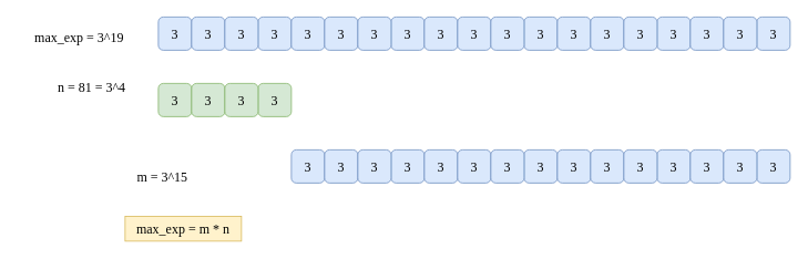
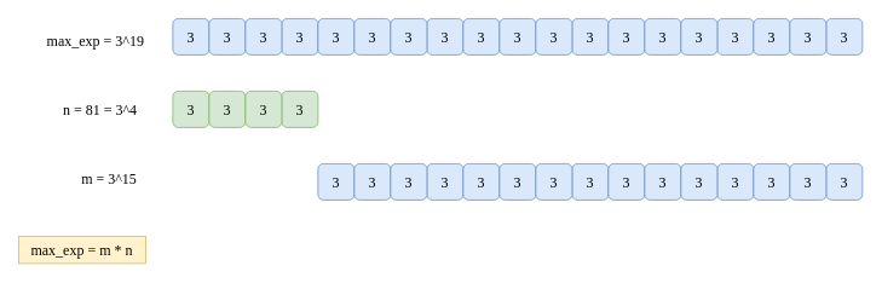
  <mxCell id="0" />
  <mxCell id="1" parent="0" />
  <mxCell id="2" value="3" style="rounded=1;whiteSpace=wrap;html=1;shadow=0;strokeColor=#6c8ebf;strokeWidth=1;fontFamily=Ubuntu;fontSize=16;fontStyle=0;fillColor=#dae8fc;" vertex="1" parent="1"><mxGeometry x="310" y="20" width="40" height="40" as="geometry" /></mxCell>
  <mxCell id="3" value="3" style="rounded=1;whiteSpace=wrap;html=1;shadow=0;strokeColor=#6c8ebf;strokeWidth=1;fontFamily=Ubuntu;fontSize=16;fontStyle=0;fillColor=#dae8fc;" vertex="1" parent="1"><mxGeometry x="190" y="20" width="40" height="40" as="geometry" /></mxCell>
  <mxCell id="4" value="3" style="rounded=1;whiteSpace=wrap;html=1;shadow=0;strokeColor=#6c8ebf;strokeWidth=1;fontFamily=Ubuntu;fontSize=16;fontStyle=0;fillColor=#dae8fc;" vertex="1" parent="1"><mxGeometry x="230" y="20" width="40" height="40" as="geometry" /></mxCell>
  <mxCell id="5" value="3" style="rounded=1;whiteSpace=wrap;html=1;shadow=0;strokeColor=#6c8ebf;strokeWidth=1;fontFamily=Ubuntu;fontSize=16;fontStyle=0;fillColor=#dae8fc;" vertex="1" parent="1"><mxGeometry x="270" y="20" width="40" height="40" as="geometry" /></mxCell>
- <mxCell id="6" value="max_exp = 3^19" style="text;html=1;align=center;verticalAlign=middle;whiteSpace=wrap;rounded=0;fontFamily=Ubuntu;fontSize=16;fontStyle=0;" vertex="1" parent="1"><mxGeometry x="30" y="30" width="130" height="30" as="geometry" /></mxCell>
- <mxCell id="7" value="n = 81 = 3^4" style="text;html=1;align=center;verticalAlign=middle;whiteSpace=wrap;rounded=0;fontFamily=Ubuntu;fontSize=16;fontStyle=0;" vertex="1" parent="1"><mxGeometry x="60" y="90" width="100" height="30" as="geometry" /></mxCell>
+ <mxCell id="6" value="max_exp = 3^19" style="text;html=1;align=center;verticalAlign=middle;whiteSpace=wrap;rounded=0;fontFamily=Ubuntu;fontSize=16;fontStyle=0;" vertex="1" parent="1"><mxGeometry x="40" y="30" width="130" height="30" as="geometry" /></mxCell>
+ <mxCell id="7" value="n = 81 = 3^4" style="text;html=1;align=center;verticalAlign=middle;whiteSpace=wrap;rounded=0;fontFamily=Ubuntu;fontSize=16;fontStyle=0;" vertex="1" parent="1"><mxGeometry x="60" y="105" width="100" height="30" as="geometry" /></mxCell>
  <mxCell id="8" value="3" style="rounded=1;whiteSpace=wrap;html=1;shadow=0;strokeColor=#82b366;strokeWidth=1;fontFamily=Ubuntu;fontSize=16;fontStyle=0;fillColor=#d5e8d4;" vertex="1" parent="1"><mxGeometry x="310" y="100" width="40" height="40" as="geometry" /></mxCell>
  <mxCell id="9" value="3" style="rounded=1;whiteSpace=wrap;html=1;shadow=0;strokeColor=#82b366;strokeWidth=1;fontFamily=Ubuntu;fontSize=16;fontStyle=0;fillColor=#d5e8d4;" vertex="1" parent="1"><mxGeometry x="190" y="100" width="40" height="40" as="geometry" /></mxCell>
  <mxCell id="10" value="3" style="rounded=1;whiteSpace=wrap;html=1;shadow=0;strokeColor=#82b366;strokeWidth=1;fontFamily=Ubuntu;fontSize=16;fontStyle=0;fillColor=#d5e8d4;" vertex="1" parent="1"><mxGeometry x="230" y="100" width="40" height="40" as="geometry" /></mxCell>
  <mxCell id="11" value="3" style="rounded=1;whiteSpace=wrap;html=1;shadow=0;strokeColor=#82b366;strokeWidth=1;fontFamily=Ubuntu;fontSize=16;fontStyle=0;fillColor=#d5e8d4;" vertex="1" parent="1"><mxGeometry x="270" y="100" width="40" height="40" as="geometry" /></mxCell>
- <mxCell id="12" value="m = 3^15" style="text;html=1;align=center;verticalAlign=middle;whiteSpace=wrap;rounded=0;fontFamily=Ubuntu;fontSize=16;fontStyle=0;" vertex="1" parent="1"><mxGeometry x="155" y="197" width="80" height="30" as="geometry" /></mxCell>
+ <mxCell id="12" value="m = 3^15" style="text;html=1;align=center;verticalAlign=middle;whiteSpace=wrap;rounded=0;fontFamily=Ubuntu;fontSize=16;fontStyle=0;" vertex="1" parent="1"><mxGeometry x="80" y="182" width="80" height="30" as="geometry" /></mxCell>
  <mxCell id="13" value="3" style="rounded=1;whiteSpace=wrap;html=1;shadow=0;strokeColor=#6c8ebf;strokeWidth=1;fontFamily=Ubuntu;fontSize=16;fontStyle=0;fillColor=#dae8fc;" vertex="1" parent="1"><mxGeometry x="470" y="20" width="40" height="40" as="geometry" /></mxCell>
  <mxCell id="14" value="3" style="rounded=1;whiteSpace=wrap;html=1;shadow=0;strokeColor=#6c8ebf;strokeWidth=1;fontFamily=Ubuntu;fontSize=16;fontStyle=0;fillColor=#dae8fc;" vertex="1" parent="1"><mxGeometry x="350" y="20" width="40" height="40" as="geometry" /></mxCell>
  <mxCell id="15" value="3" style="rounded=1;whiteSpace=wrap;html=1;shadow=0;strokeColor=#6c8ebf;strokeWidth=1;fontFamily=Ubuntu;fontSize=16;fontStyle=0;fillColor=#dae8fc;" vertex="1" parent="1"><mxGeometry x="390" y="20" width="40" height="40" as="geometry" /></mxCell>
  <mxCell id="16" value="3" style="rounded=1;whiteSpace=wrap;html=1;shadow=0;strokeColor=#6c8ebf;strokeWidth=1;fontFamily=Ubuntu;fontSize=16;fontStyle=0;fillColor=#dae8fc;" vertex="1" parent="1"><mxGeometry x="430" y="20" width="40" height="40" as="geometry" /></mxCell>
  <mxCell id="17" value="3" style="rounded=1;whiteSpace=wrap;html=1;shadow=0;strokeColor=#6c8ebf;strokeWidth=1;fontFamily=Ubuntu;fontSize=16;fontStyle=0;fillColor=#dae8fc;" vertex="1" parent="1"><mxGeometry x="630" y="20" width="40" height="40" as="geometry" /></mxCell>
  <mxCell id="18" value="3" style="rounded=1;whiteSpace=wrap;html=1;shadow=0;strokeColor=#6c8ebf;strokeWidth=1;fontFamily=Ubuntu;fontSize=16;fontStyle=0;fillColor=#dae8fc;" vertex="1" parent="1"><mxGeometry x="510" y="20" width="40" height="40" as="geometry" /></mxCell>
  <mxCell id="19" value="3" style="rounded=1;whiteSpace=wrap;html=1;shadow=0;strokeColor=#6c8ebf;strokeWidth=1;fontFamily=Ubuntu;fontSize=16;fontStyle=0;fillColor=#dae8fc;" vertex="1" parent="1"><mxGeometry x="550" y="20" width="40" height="40" as="geometry" /></mxCell>
  <mxCell id="20" value="3" style="rounded=1;whiteSpace=wrap;html=1;shadow=0;strokeColor=#6c8ebf;strokeWidth=1;fontFamily=Ubuntu;fontSize=16;fontStyle=0;fillColor=#dae8fc;" vertex="1" parent="1"><mxGeometry x="590" y="20" width="40" height="40" as="geometry" /></mxCell>
  <mxCell id="21" value="3" style="rounded=1;whiteSpace=wrap;html=1;shadow=0;strokeColor=#6c8ebf;strokeWidth=1;fontFamily=Ubuntu;fontSize=16;fontStyle=0;fillColor=#dae8fc;" vertex="1" parent="1"><mxGeometry y="20" width="40" height="40" as="geometry" x="790" /></mxCell>
  <mxCell id="22" value="3" style="rounded=1;whiteSpace=wrap;html=1;shadow=0;strokeColor=#6c8ebf;strokeWidth=1;fontFamily=Ubuntu;fontSize=16;fontStyle=0;fillColor=#dae8fc;" vertex="1" parent="1"><mxGeometry x="670" y="20" width="40" height="40" as="geometry" /></mxCell>
  <mxCell id="23" value="3" style="rounded=1;whiteSpace=wrap;html=1;shadow=0;strokeColor=#6c8ebf;strokeWidth=1;fontFamily=Ubuntu;fontSize=16;fontStyle=0;fillColor=#dae8fc;" vertex="1" parent="1"><mxGeometry x="710" y="20" width="40" height="40" as="geometry" /></mxCell>
  <mxCell id="24" value="3" style="rounded=1;whiteSpace=wrap;html=1;shadow=0;strokeColor=#6c8ebf;strokeWidth=1;fontFamily=Ubuntu;fontSize=16;fontStyle=0;fillColor=#dae8fc;" vertex="1" parent="1"><mxGeometry x="750" y="20" width="40" height="40" as="geometry" /></mxCell>
  <mxCell id="25" value="3" style="rounded=1;whiteSpace=wrap;html=1;shadow=0;strokeColor=#6c8ebf;strokeWidth=1;fontFamily=Ubuntu;fontSize=16;fontStyle=0;fillColor=#dae8fc;" vertex="1" parent="1"><mxGeometry x="910" y="20" width="40" height="40" as="geometry" /></mxCell>
  <mxCell id="26" value="3" style="rounded=1;whiteSpace=wrap;html=1;shadow=0;strokeColor=#6c8ebf;strokeWidth=1;fontFamily=Ubuntu;fontSize=16;fontStyle=0;fillColor=#dae8fc;" vertex="1" parent="1"><mxGeometry x="830" y="20" width="40" height="40" as="geometry" /></mxCell>
  <mxCell id="27" value="3" style="rounded=1;whiteSpace=wrap;html=1;shadow=0;strokeColor=#6c8ebf;strokeWidth=1;fontFamily=Ubuntu;fontSize=16;fontStyle=0;fillColor=#dae8fc;" vertex="1" parent="1"><mxGeometry x="870" y="20" width="40" height="40" as="geometry" /></mxCell>
  <mxCell id="28" value="3" style="rounded=1;whiteSpace=wrap;html=1;shadow=0;strokeColor=#6c8ebf;strokeWidth=1;fontFamily=Ubuntu;fontSize=16;fontStyle=0;fillColor=#dae8fc;" vertex="1" parent="1"><mxGeometry x="470" y="180" width="40" height="40" as="geometry" /></mxCell>
  <mxCell id="29" value="3" style="rounded=1;whiteSpace=wrap;html=1;shadow=0;strokeColor=#6c8ebf;strokeWidth=1;fontFamily=Ubuntu;fontSize=16;fontStyle=0;fillColor=#dae8fc;" vertex="1" parent="1"><mxGeometry x="350" y="180" width="40" height="40" as="geometry" /></mxCell>
  <mxCell id="30" value="3" style="rounded=1;whiteSpace=wrap;html=1;shadow=0;strokeColor=#6c8ebf;strokeWidth=1;fontFamily=Ubuntu;fontSize=16;fontStyle=0;fillColor=#dae8fc;" vertex="1" parent="1"><mxGeometry x="390" y="180" width="40" height="40" as="geometry" /></mxCell>
  <mxCell id="31" value="3" style="rounded=1;whiteSpace=wrap;html=1;shadow=0;strokeColor=#6c8ebf;strokeWidth=1;fontFamily=Ubuntu;fontSize=16;fontStyle=0;fillColor=#dae8fc;" vertex="1" parent="1"><mxGeometry x="430" y="180" width="40" height="40" as="geometry" /></mxCell>
  <mxCell id="32" value="3" style="rounded=1;whiteSpace=wrap;html=1;shadow=0;strokeColor=#6c8ebf;strokeWidth=1;fontFamily=Ubuntu;fontSize=16;fontStyle=0;fillColor=#dae8fc;" vertex="1" parent="1"><mxGeometry x="630" y="180" width="40" height="40" as="geometry" /></mxCell>
  <mxCell id="33" value="3" style="rounded=1;whiteSpace=wrap;html=1;shadow=0;strokeColor=#6c8ebf;strokeWidth=1;fontFamily=Ubuntu;fontSize=16;fontStyle=0;fillColor=#dae8fc;" vertex="1" parent="1"><mxGeometry x="510" y="180" width="40" height="40" as="geometry" /></mxCell>
  <mxCell id="34" value="3" style="rounded=1;whiteSpace=wrap;html=1;shadow=0;strokeColor=#6c8ebf;strokeWidth=1;fontFamily=Ubuntu;fontSize=16;fontStyle=0;fillColor=#dae8fc;" vertex="1" parent="1"><mxGeometry x="550" y="180" width="40" height="40" as="geometry" /></mxCell>
  <mxCell id="35" value="3" style="rounded=1;whiteSpace=wrap;html=1;shadow=0;strokeColor=#6c8ebf;strokeWidth=1;fontFamily=Ubuntu;fontSize=16;fontStyle=0;fillColor=#dae8fc;" vertex="1" parent="1"><mxGeometry x="590" y="180" width="40" height="40" as="geometry" /></mxCell>
  <mxCell id="36" value="3" style="rounded=1;whiteSpace=wrap;html=1;shadow=0;strokeColor=#6c8ebf;strokeWidth=1;fontFamily=Ubuntu;fontSize=16;fontStyle=0;fillColor=#dae8fc;" vertex="1" parent="1"><mxGeometry y="180" width="40" height="40" as="geometry" x="790" /></mxCell>
  <mxCell id="37" value="3" style="rounded=1;whiteSpace=wrap;html=1;shadow=0;strokeColor=#6c8ebf;strokeWidth=1;fontFamily=Ubuntu;fontSize=16;fontStyle=0;fillColor=#dae8fc;" vertex="1" parent="1"><mxGeometry x="670" y="180" width="40" height="40" as="geometry" /></mxCell>
  <mxCell id="38" value="3" style="rounded=1;whiteSpace=wrap;html=1;shadow=0;strokeColor=#6c8ebf;strokeWidth=1;fontFamily=Ubuntu;fontSize=16;fontStyle=0;fillColor=#dae8fc;" vertex="1" parent="1"><mxGeometry x="710" y="180" width="40" height="40" as="geometry" /></mxCell>
  <mxCell id="39" value="3" style="rounded=1;whiteSpace=wrap;html=1;shadow=0;strokeColor=#6c8ebf;strokeWidth=1;fontFamily=Ubuntu;fontSize=16;fontStyle=0;fillColor=#dae8fc;" vertex="1" parent="1"><mxGeometry x="750" y="180" width="40" height="40" as="geometry" /></mxCell>
  <mxCell id="40" value="3" style="rounded=1;whiteSpace=wrap;html=1;shadow=0;strokeColor=#6c8ebf;strokeWidth=1;fontFamily=Ubuntu;fontSize=16;fontStyle=0;fillColor=#dae8fc;" vertex="1" parent="1"><mxGeometry x="910" y="180" width="40" height="40" as="geometry" /></mxCell>
  <mxCell id="41" value="3" style="rounded=1;whiteSpace=wrap;html=1;shadow=0;strokeColor=#6c8ebf;strokeWidth=1;fontFamily=Ubuntu;fontSize=16;fontStyle=0;fillColor=#dae8fc;" vertex="1" parent="1"><mxGeometry x="830" y="180" width="40" height="40" as="geometry" /></mxCell>
  <mxCell id="42" value="3" style="rounded=1;whiteSpace=wrap;html=1;shadow=0;strokeColor=#6c8ebf;strokeWidth=1;fontFamily=Ubuntu;fontSize=16;fontStyle=0;fillColor=#dae8fc;" vertex="1" parent="1"><mxGeometry x="870" y="180" width="40" height="40" as="geometry" /></mxCell>
- <mxCell id="43" value="max_exp = m * n" style="text;html=1;align=center;verticalAlign=middle;whiteSpace=wrap;rounded=0;fontFamily=Ubuntu;fontSize=16;fontStyle=0;fillColor=#fff2cc;strokeColor=#d6b656;" vertex="1" parent="1"><mxGeometry x="150" y="260" width="140" height="30" as="geometry" /></mxCell>
+ <mxCell id="43" value="max_exp = m * n" style="text;html=1;align=center;verticalAlign=middle;whiteSpace=wrap;rounded=0;fontFamily=Ubuntu;fontSize=16;fontStyle=0;fillColor=#fff2cc;strokeColor=#d6b656;" vertex="1" parent="1"><mxGeometry x="20" y="260" width="140" height="30" as="geometry" /></mxCell>
